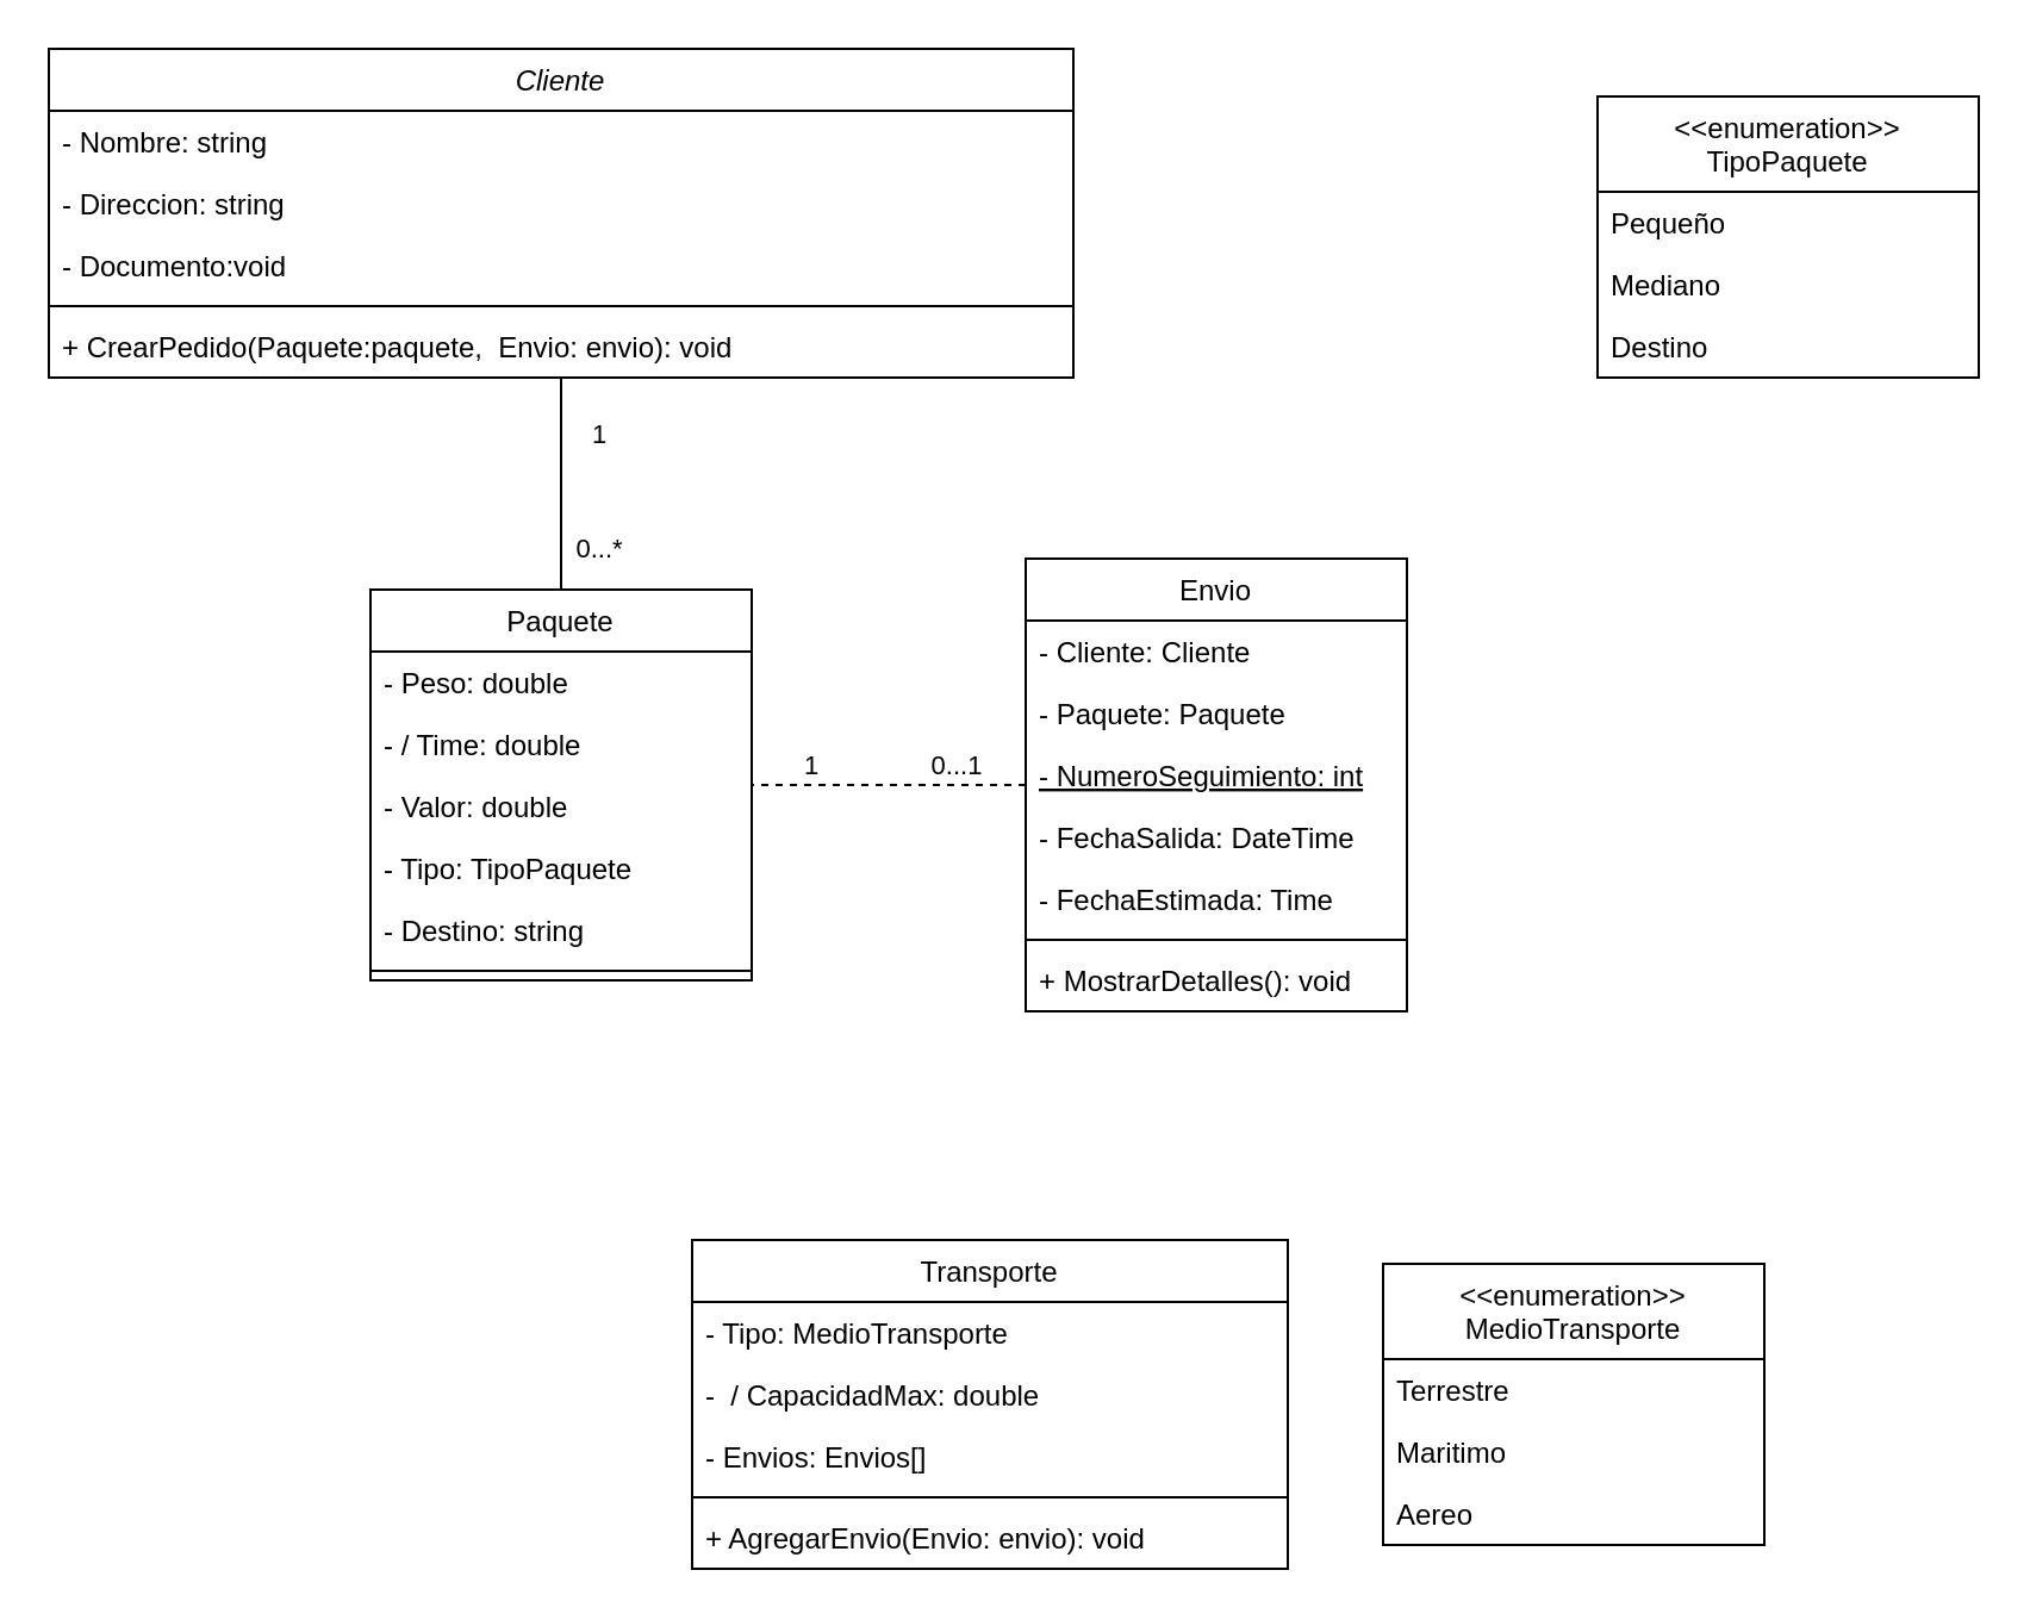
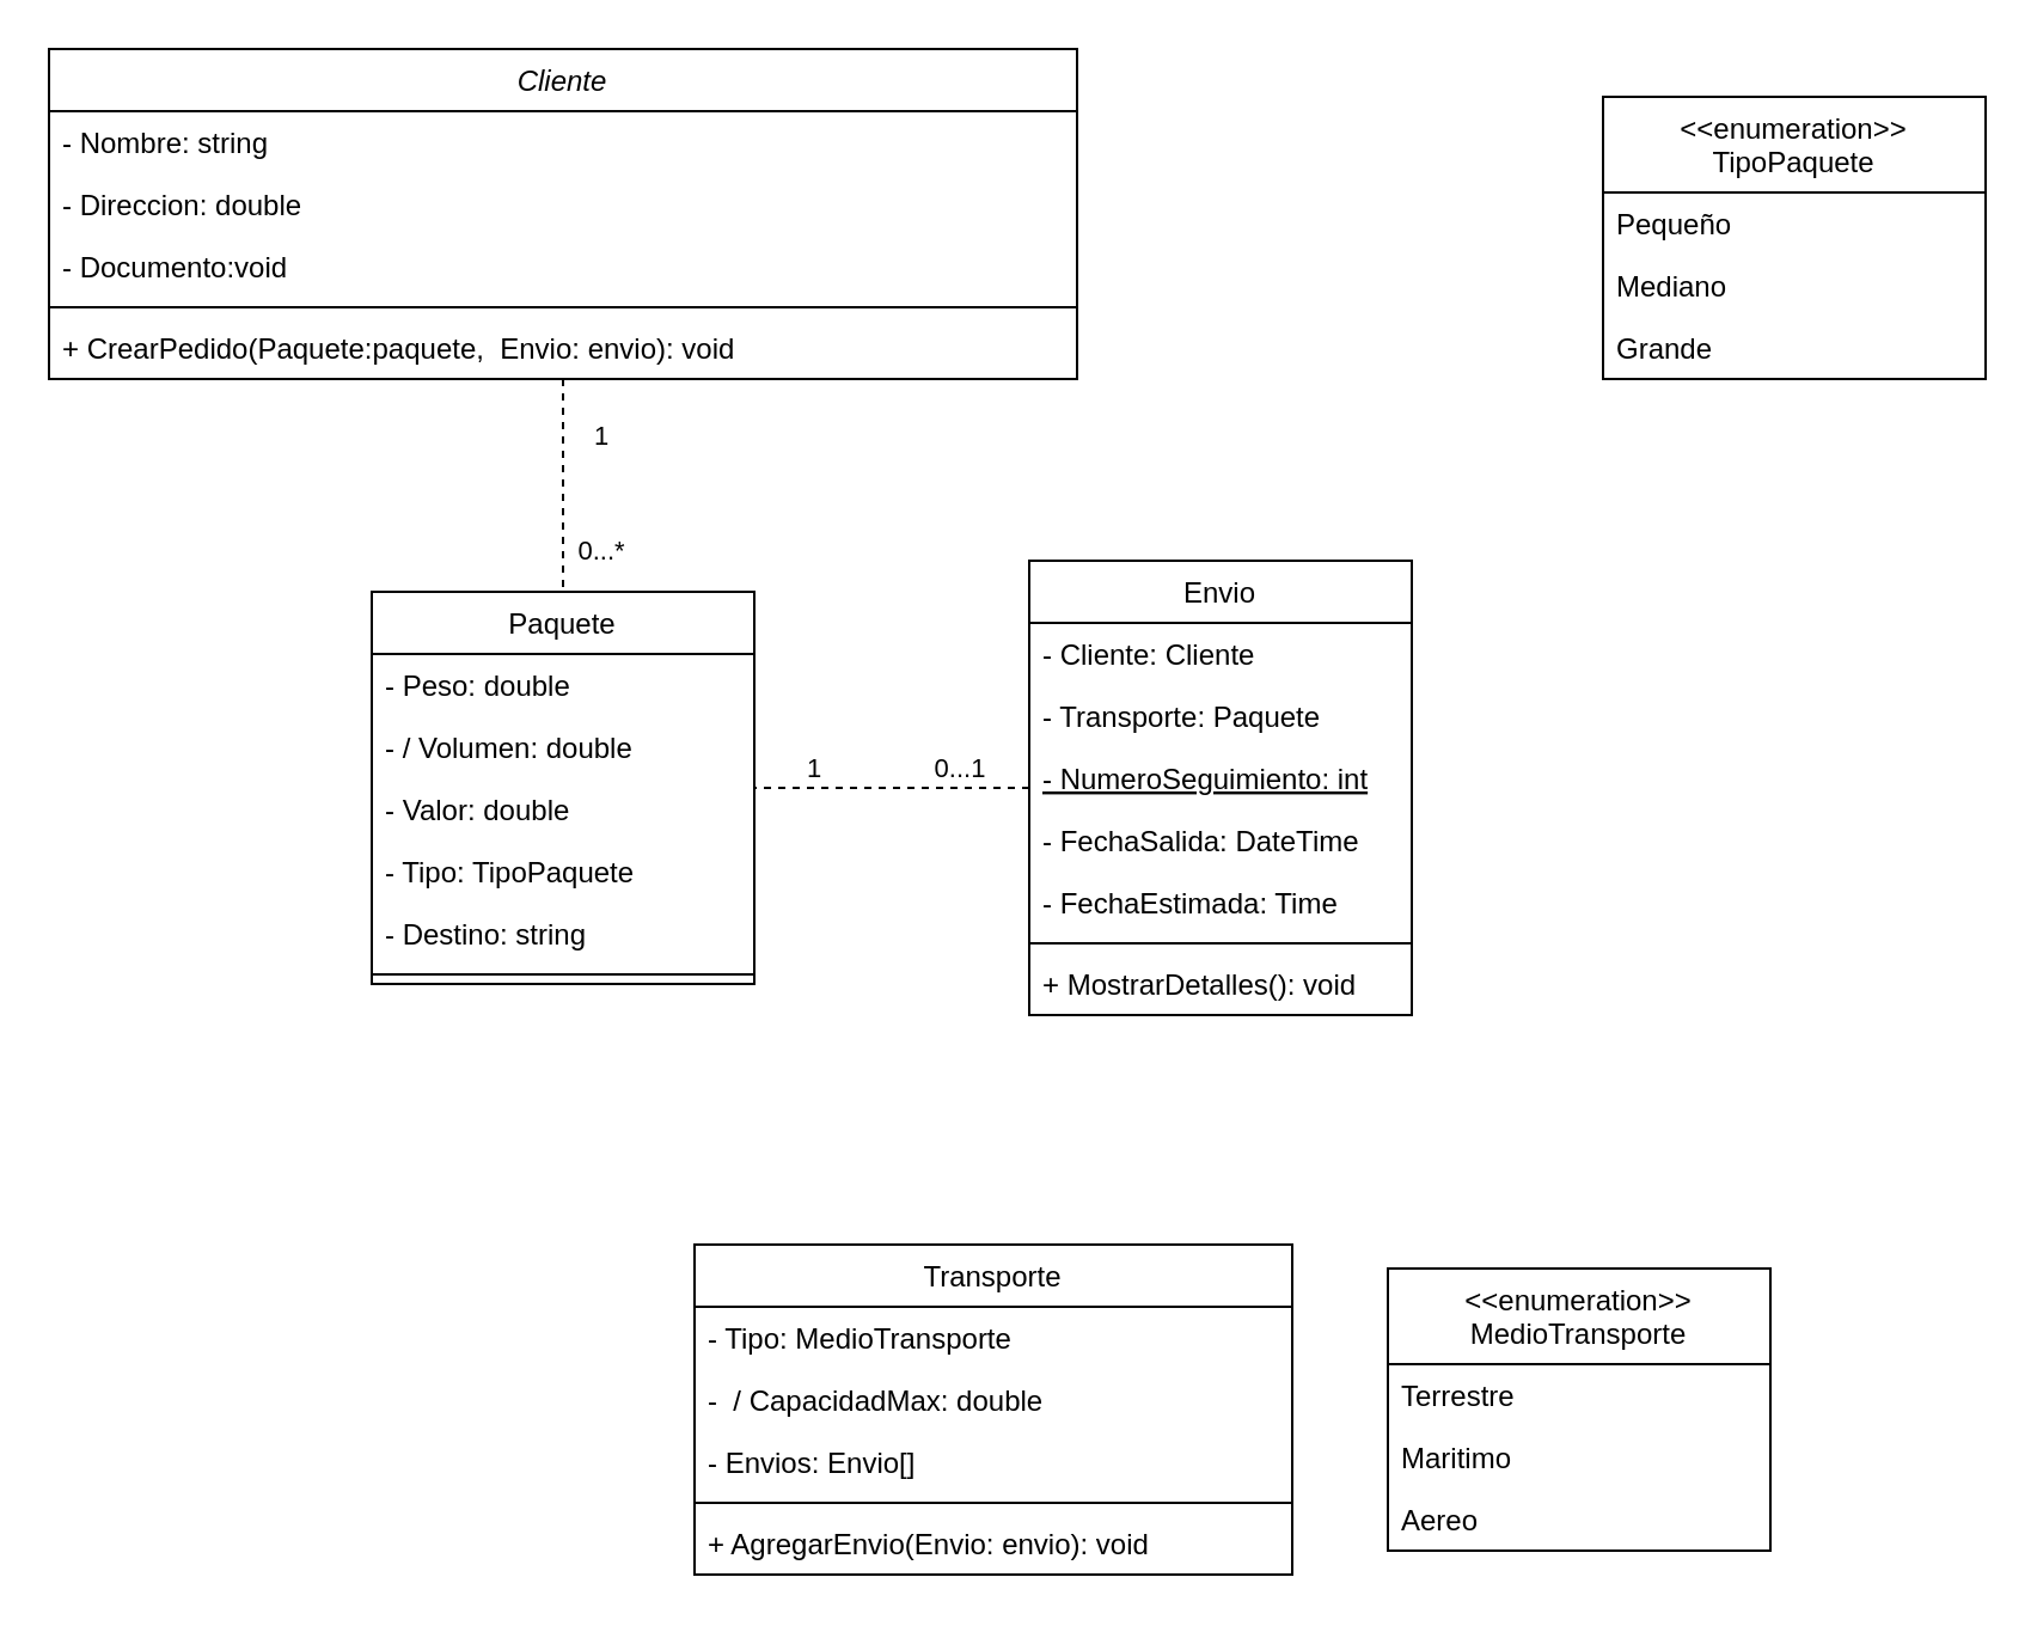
  <mxCell id="0" />
  <mxCell id="1" parent="0" />
  <mxCell id="2" value="Cliente" style="swimlane;fontStyle=2;align=center;verticalAlign=top;childLayout=stackLayout;horizontal=1;startSize=26;horizontalStack=0;resizeParent=1;resizeLast=0;collapsible=1;marginBottom=0;rounded=0;shadow=0;strokeWidth=1;" parent="1" vertex="1"><mxGeometry x="20" y="20" width="430" height="138" as="geometry"><mxRectangle x="230" y="140" width="160" height="26" as="alternateBounds" /></mxGeometry></mxCell>
  <mxCell id="3" value="- Nombre: string" style="text;align=left;verticalAlign=top;spacingLeft=4;spacingRight=4;overflow=hidden;rotatable=0;points=[[0,0.5],[1,0.5]];portConstraint=eastwest;" parent="2" vertex="1"><mxGeometry y="26" width="430" height="26" as="geometry" /></mxCell>
- <mxCell id="4" value="- Direccion: string" style="text;align=left;verticalAlign=top;spacingLeft=4;spacingRight=4;overflow=hidden;rotatable=0;points=[[0,0.5],[1,0.5]];portConstraint=eastwest;rounded=0;shadow=0;html=0;" parent="2" vertex="1"><mxGeometry y="52" width="430" height="26" as="geometry" /></mxCell>
+ <mxCell id="4" value="- Direccion: double" style="text;align=left;verticalAlign=top;spacingLeft=4;spacingRight=4;overflow=hidden;rotatable=0;points=[[0,0.5],[1,0.5]];portConstraint=eastwest;rounded=0;shadow=0;html=0;" parent="2" vertex="1"><mxGeometry y="52" width="430" height="26" as="geometry" /></mxCell>
  <mxCell id="5" value="- Documento:void" style="text;align=left;verticalAlign=top;spacingLeft=4;spacingRight=4;overflow=hidden;rotatable=0;points=[[0,0.5],[1,0.5]];portConstraint=eastwest;rounded=0;shadow=0;html=0;" parent="2" vertex="1"><mxGeometry y="78" width="430" height="26" as="geometry" /></mxCell>
  <mxCell id="6" value="" style="line;html=1;strokeWidth=1;align=left;verticalAlign=middle;spacingTop=-1;spacingLeft=3;spacingRight=3;rotatable=0;labelPosition=right;points=[];portConstraint=eastwest;" parent="2" vertex="1"><mxGeometry y="104" width="430" height="8" as="geometry" /></mxCell>
  <mxCell id="7" value="+ CrearPedido(Paquete:paquete,  Envio: envio): void" style="text;align=left;verticalAlign=top;spacingLeft=4;spacingRight=4;overflow=hidden;rotatable=0;points=[[0,0.5],[1,0.5]];portConstraint=eastwest;" parent="2" vertex="1"><mxGeometry y="112" width="430" height="26" as="geometry" /></mxCell>
  <mxCell id="8" value="Paquete" style="swimlane;fontStyle=0;align=center;verticalAlign=top;childLayout=stackLayout;horizontal=1;startSize=26;horizontalStack=0;resizeParent=1;resizeLast=0;collapsible=1;marginBottom=0;rounded=0;shadow=0;strokeWidth=1;" parent="1" vertex="1"><mxGeometry x="155" y="247" width="160" height="164" as="geometry"><mxRectangle x="550" y="140" width="160" height="26" as="alternateBounds" /></mxGeometry></mxCell>
  <mxCell id="9" value="- Peso: double" style="text;align=left;verticalAlign=top;spacingLeft=4;spacingRight=4;overflow=hidden;rotatable=0;points=[[0,0.5],[1,0.5]];portConstraint=eastwest;" parent="8" vertex="1"><mxGeometry y="26" width="160" height="26" as="geometry" /></mxCell>
- <mxCell id="10" value="- / Time: double" style="text;align=left;verticalAlign=top;spacingLeft=4;spacingRight=4;overflow=hidden;rotatable=0;points=[[0,0.5],[1,0.5]];portConstraint=eastwest;rounded=0;shadow=0;html=0;" parent="8" vertex="1"><mxGeometry y="52" width="160" height="26" as="geometry" /></mxCell>
+ <mxCell id="10" value="- / Volumen: double" style="text;align=left;verticalAlign=top;spacingLeft=4;spacingRight=4;overflow=hidden;rotatable=0;points=[[0,0.5],[1,0.5]];portConstraint=eastwest;rounded=0;shadow=0;html=0;" parent="8" vertex="1"><mxGeometry y="52" width="160" height="26" as="geometry" /></mxCell>
  <mxCell id="11" value="- Valor: double" style="text;align=left;verticalAlign=top;spacingLeft=4;spacingRight=4;overflow=hidden;rotatable=0;points=[[0,0.5],[1,0.5]];portConstraint=eastwest;rounded=0;shadow=0;html=0;" parent="8" vertex="1"><mxGeometry y="78" width="160" height="26" as="geometry" /></mxCell>
  <mxCell id="12" value="- Tipo: TipoPaquete" style="text;align=left;verticalAlign=top;spacingLeft=4;spacingRight=4;overflow=hidden;rotatable=0;points=[[0,0.5],[1,0.5]];portConstraint=eastwest;rounded=0;shadow=0;html=0;" parent="8" vertex="1"><mxGeometry y="104" width="160" height="26" as="geometry" /></mxCell>
  <mxCell id="13" value="- Destino: string" style="text;align=left;verticalAlign=top;spacingLeft=4;spacingRight=4;overflow=hidden;rotatable=0;points=[[0,0.5],[1,0.5]];portConstraint=eastwest;rounded=0;shadow=0;html=0;" vertex="1" parent="8"><mxGeometry y="130" width="160" height="26" as="geometry" /></mxCell>
  <mxCell id="14" value="" style="line;html=1;strokeWidth=1;align=left;verticalAlign=middle;spacingTop=-1;spacingLeft=3;spacingRight=3;rotatable=0;labelPosition=right;points=[];portConstraint=eastwest;" parent="8" vertex="1"><mxGeometry y="156" width="160" height="8" as="geometry" /></mxCell>
  <mxCell id="15" value="Transporte" style="swimlane;fontStyle=0;align=center;verticalAlign=top;childLayout=stackLayout;horizontal=1;startSize=26;horizontalStack=0;resizeParent=1;resizeLast=0;collapsible=1;marginBottom=0;rounded=0;shadow=0;strokeWidth=1;" vertex="1" parent="1"><mxGeometry x="290" y="520" width="250" height="138" as="geometry"><mxRectangle x="550" y="140" width="160" height="26" as="alternateBounds" /></mxGeometry></mxCell>
  <mxCell id="16" value="- Tipo: MedioTransporte" style="text;align=left;verticalAlign=top;spacingLeft=4;spacingRight=4;overflow=hidden;rotatable=0;points=[[0,0.5],[1,0.5]];portConstraint=eastwest;rounded=0;shadow=0;html=0;" vertex="1" parent="15"><mxGeometry y="26" width="250" height="26" as="geometry" /></mxCell>
  <mxCell id="17" value="-  / CapacidadMax: double" style="text;align=left;verticalAlign=top;spacingLeft=4;spacingRight=4;overflow=hidden;rotatable=0;points=[[0,0.5],[1,0.5]];portConstraint=eastwest;rounded=0;shadow=0;html=0;" vertex="1" parent="15"><mxGeometry y="52" width="250" height="26" as="geometry" /></mxCell>
- <mxCell id="18" value="- Envios: Envios[]" style="text;align=left;verticalAlign=top;spacingLeft=4;spacingRight=4;overflow=hidden;rotatable=0;points=[[0,0.5],[1,0.5]];portConstraint=eastwest;rounded=0;shadow=0;html=0;" vertex="1" parent="15"><mxGeometry y="78" width="250" height="26" as="geometry" /></mxCell>
+ <mxCell id="18" value="- Envios: Envio[]" style="text;align=left;verticalAlign=top;spacingLeft=4;spacingRight=4;overflow=hidden;rotatable=0;points=[[0,0.5],[1,0.5]];portConstraint=eastwest;rounded=0;shadow=0;html=0;" vertex="1" parent="15"><mxGeometry y="78" width="250" height="26" as="geometry" /></mxCell>
  <mxCell id="19" value="" style="line;html=1;strokeWidth=1;align=left;verticalAlign=middle;spacingTop=-1;spacingLeft=3;spacingRight=3;rotatable=0;labelPosition=right;points=[];portConstraint=eastwest;" vertex="1" parent="15"><mxGeometry y="104" width="250" height="8" as="geometry" /></mxCell>
  <mxCell id="20" value="+ AgregarEnvio(Envio: envio): void" style="text;align=left;verticalAlign=top;spacingLeft=4;spacingRight=4;overflow=hidden;rotatable=0;points=[[0,0.5],[1,0.5]];portConstraint=eastwest;rounded=0;shadow=0;html=0;" vertex="1" parent="15"><mxGeometry y="112" width="250" height="26" as="geometry" /></mxCell>
  <mxCell id="21" value="Envio" style="swimlane;fontStyle=0;align=center;verticalAlign=top;childLayout=stackLayout;horizontal=1;startSize=26;horizontalStack=0;resizeParent=1;resizeLast=0;collapsible=1;marginBottom=0;rounded=0;shadow=0;strokeWidth=1;" vertex="1" parent="1"><mxGeometry x="430" y="234" width="160" height="190" as="geometry"><mxRectangle x="550" y="140" width="160" height="26" as="alternateBounds" /></mxGeometry></mxCell>
  <mxCell id="22" value="- Cliente: Cliente" style="text;align=left;verticalAlign=top;spacingLeft=4;spacingRight=4;overflow=hidden;rotatable=0;points=[[0,0.5],[1,0.5]];portConstraint=eastwest;rounded=0;shadow=0;html=0;" vertex="1" parent="21"><mxGeometry y="26" width="160" height="26" as="geometry" /></mxCell>
- <mxCell id="23" value="- Paquete: Paquete" style="text;align=left;verticalAlign=top;spacingLeft=4;spacingRight=4;overflow=hidden;rotatable=0;points=[[0,0.5],[1,0.5]];portConstraint=eastwest;rounded=0;shadow=0;html=0;" vertex="1" parent="21"><mxGeometry y="52" width="160" height="26" as="geometry" /></mxCell>
+ <mxCell id="23" value="- Transporte: Paquete" style="text;align=left;verticalAlign=top;spacingLeft=4;spacingRight=4;overflow=hidden;rotatable=0;points=[[0,0.5],[1,0.5]];portConstraint=eastwest;rounded=0;shadow=0;html=0;" vertex="1" parent="21"><mxGeometry y="52" width="160" height="26" as="geometry" /></mxCell>
  <mxCell id="24" value="- NumeroSeguimiento: int" style="text;align=left;verticalAlign=top;spacingLeft=4;spacingRight=4;overflow=hidden;rotatable=0;points=[[0,0.5],[1,0.5]];portConstraint=eastwest;rounded=0;shadow=0;html=0;fontStyle=4" vertex="1" parent="21"><mxGeometry y="78" width="160" height="26" as="geometry" /></mxCell>
  <mxCell id="25" value="- FechaSalida: DateTime" style="text;align=left;verticalAlign=top;spacingLeft=4;spacingRight=4;overflow=hidden;rotatable=0;points=[[0,0.5],[1,0.5]];portConstraint=eastwest;rounded=0;shadow=0;html=0;" vertex="1" parent="21"><mxGeometry y="104" width="160" height="26" as="geometry" /></mxCell>
  <mxCell id="26" value="- FechaEstimada: Time" style="text;align=left;verticalAlign=top;spacingLeft=4;spacingRight=4;overflow=hidden;rotatable=0;points=[[0,0.5],[1,0.5]];portConstraint=eastwest;rounded=0;shadow=0;html=0;" vertex="1" parent="21"><mxGeometry y="130" width="160" height="26" as="geometry" /></mxCell>
  <mxCell id="27" value="" style="line;html=1;strokeWidth=1;align=left;verticalAlign=middle;spacingTop=-1;spacingLeft=3;spacingRight=3;rotatable=0;labelPosition=right;points=[];portConstraint=eastwest;" vertex="1" parent="21"><mxGeometry y="156" width="160" height="8" as="geometry" /></mxCell>
  <mxCell id="28" value="+ MostrarDetalles(): void" style="text;align=left;verticalAlign=top;spacingLeft=4;spacingRight=4;overflow=hidden;rotatable=0;points=[[0,0.5],[1,0.5]];portConstraint=eastwest;rounded=0;shadow=0;html=0;" vertex="1" parent="21"><mxGeometry y="164" width="160" height="26" as="geometry" /></mxCell>
  <mxCell id="29" value="&lt;&lt;enumeration&gt;&gt;&#10;MedioTransporte" style="swimlane;fontStyle=0;align=center;verticalAlign=top;childLayout=stackLayout;horizontal=1;startSize=40;horizontalStack=0;resizeParent=1;resizeLast=0;collapsible=1;marginBottom=0;rounded=0;shadow=0;strokeWidth=1;" vertex="1" parent="1"><mxGeometry x="580" y="530" width="160" height="118" as="geometry"><mxRectangle x="550" y="140" width="160" height="26" as="alternateBounds" /></mxGeometry></mxCell>
  <mxCell id="30" value="Terrestre" style="text;align=left;verticalAlign=top;spacingLeft=4;spacingRight=4;overflow=hidden;rotatable=0;points=[[0,0.5],[1,0.5]];portConstraint=eastwest;rounded=0;shadow=0;html=0;" vertex="1" parent="29"><mxGeometry y="40" width="160" height="26" as="geometry" /></mxCell>
  <mxCell id="31" value="Maritimo" style="text;align=left;verticalAlign=top;spacingLeft=4;spacingRight=4;overflow=hidden;rotatable=0;points=[[0,0.5],[1,0.5]];portConstraint=eastwest;rounded=0;shadow=0;html=0;" vertex="1" parent="29"><mxGeometry y="66" width="160" height="26" as="geometry" /></mxCell>
  <mxCell id="32" value="Aereo" style="text;align=left;verticalAlign=top;spacingLeft=4;spacingRight=4;overflow=hidden;rotatable=0;points=[[0,0.5],[1,0.5]];portConstraint=eastwest;rounded=0;shadow=0;html=0;" vertex="1" parent="29"><mxGeometry y="92" width="160" height="26" as="geometry" /></mxCell>
  <mxCell id="33" value="&lt;&lt;enumeration&gt;&gt;&#10;TipoPaquete" style="swimlane;fontStyle=0;align=center;verticalAlign=top;childLayout=stackLayout;horizontal=1;startSize=40;horizontalStack=0;resizeParent=1;resizeLast=0;collapsible=1;marginBottom=0;rounded=0;shadow=0;strokeWidth=1;" vertex="1" parent="1"><mxGeometry x="670" y="40" width="160" height="118" as="geometry"><mxRectangle x="550" y="140" width="160" height="26" as="alternateBounds" /></mxGeometry></mxCell>
  <mxCell id="34" value="Pequeño" style="text;align=left;verticalAlign=top;spacingLeft=4;spacingRight=4;overflow=hidden;rotatable=0;points=[[0,0.5],[1,0.5]];portConstraint=eastwest;rounded=0;shadow=0;html=0;" vertex="1" parent="33"><mxGeometry y="40" width="160" height="26" as="geometry" /></mxCell>
  <mxCell id="35" value="Mediano" style="text;align=left;verticalAlign=top;spacingLeft=4;spacingRight=4;overflow=hidden;rotatable=0;points=[[0,0.5],[1,0.5]];portConstraint=eastwest;rounded=0;shadow=0;html=0;" vertex="1" parent="33"><mxGeometry y="66" width="160" height="26" as="geometry" /></mxCell>
- <mxCell id="36" value="Destino" style="text;align=left;verticalAlign=top;spacingLeft=4;spacingRight=4;overflow=hidden;rotatable=0;points=[[0,0.5],[1,0.5]];portConstraint=eastwest;rounded=0;shadow=0;html=0;" vertex="1" parent="33"><mxGeometry y="92" width="160" height="26" as="geometry" /></mxCell>
- <mxCell id="37" value="" style="endArrow=none;html=1;rounded=0;" edge="1" parent="1" source="2" target="8"><mxGeometry width="50" height="50" relative="1" as="geometry"><mxPoint x="470" y="170" as="sourcePoint" /><mxPoint x="520" y="120" as="targetPoint" /></mxGeometry></mxCell>
+ <mxCell id="36" value="Grande" style="text;align=left;verticalAlign=top;spacingLeft=4;spacingRight=4;overflow=hidden;rotatable=0;points=[[0,0.5],[1,0.5]];portConstraint=eastwest;rounded=0;shadow=0;html=0;" vertex="1" parent="33"><mxGeometry y="92" width="160" height="26" as="geometry" /></mxCell>
+ <mxCell id="37" value="" style="endArrow=none;html=1;rounded=0;dashed=1;" edge="1" parent="1" source="2" target="8"><mxGeometry width="50" height="50" relative="1" as="geometry"><mxPoint x="470" y="170" as="sourcePoint" /><mxPoint x="520" y="120" as="targetPoint" /></mxGeometry></mxCell>
  <mxCell id="38" value="1" style="edgeLabel;html=1;align=center;verticalAlign=middle;resizable=0;points=[];" vertex="1" connectable="0" parent="37"><mxGeometry x="-0.487" y="2" relative="1" as="geometry"><mxPoint x="13" as="offset" /></mxGeometry></mxCell>
  <mxCell id="39" value="0...*" style="edgeLabel;html=1;align=center;verticalAlign=middle;resizable=0;points=[];" vertex="1" connectable="0" parent="37"><mxGeometry x="0.599" y="3" relative="1" as="geometry"><mxPoint x="12" as="offset" /></mxGeometry></mxCell>
  <mxCell id="40" value="" style="endArrow=none;html=1;rounded=0;dashed=1;" edge="1" parent="1" source="21" target="8"><mxGeometry width="50" height="50" relative="1" as="geometry"><mxPoint x="490" y="280" as="sourcePoint" /><mxPoint x="610" y="190" as="targetPoint" /></mxGeometry></mxCell>
  <mxCell id="41" value="1" style="edgeLabel;html=1;align=center;verticalAlign=middle;resizable=0;points=[];" vertex="1" connectable="0" parent="40"><mxGeometry x="0.732" y="-1" relative="1" as="geometry"><mxPoint x="9" y="-8" as="offset" /></mxGeometry></mxCell>
  <mxCell id="42" value="0...1" style="edgeLabel;html=1;align=center;verticalAlign=middle;resizable=0;points=[];" vertex="1" connectable="0" parent="40"><mxGeometry x="-0.295" y="1" relative="1" as="geometry"><mxPoint x="11" y="-10" as="offset" /></mxGeometry></mxCell>
